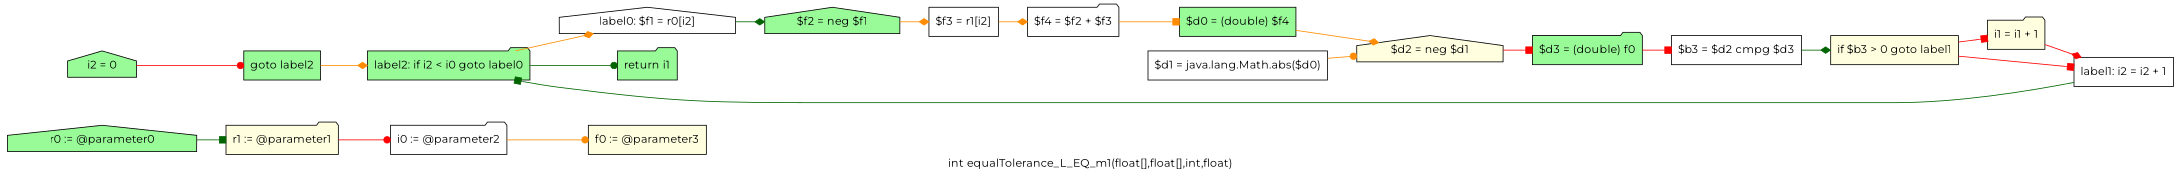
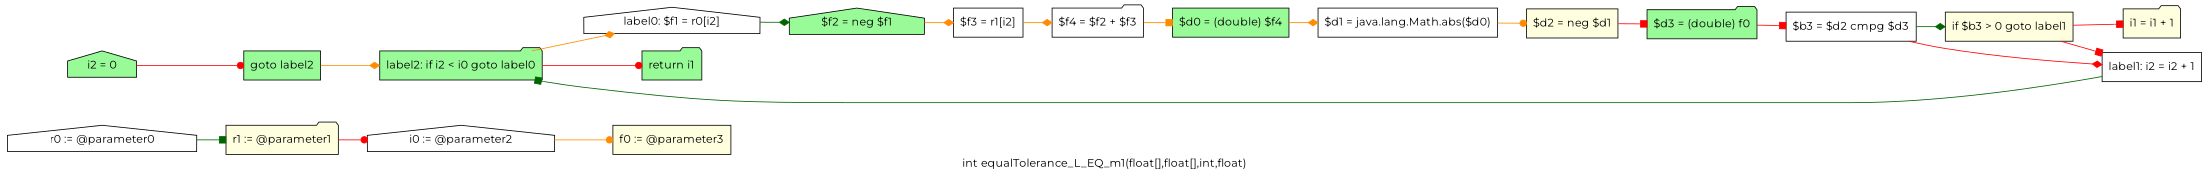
  digraph {
    fontname=Montserrat
    label="int equalTolerance_L_EQ_m1(float[],float[],int,float)"
    rankdir=LR
    node [fillcolor=white fontname=Montserrat shape=box style=filled]
    edge [arrowhead=diamond color=red fontname=Montserrat]
-   n1 [fillcolor=palegreen label="r0 := @parameter0" shape=house]
+   n1 [label="r0 := @parameter0" shape=house]
    n2 [fillcolor=lightyellow label="r1 := @parameter1" shape=folder]
-   n3 [label="i0 := @parameter2" shape=folder]
+   n3 [label="i0 := @parameter2" shape=house]
    n4 [fillcolor=lightyellow label="f0 := @parameter3"]
    n5 [fillcolor=palegreen label="i2 = 0" shape=house]
    n6 [fillcolor=palegreen label="goto label2"]
    n7 [fillcolor=palegreen label="label2: if i2 < i0 goto label0" shape=folder]
    n8 [label="label0: $f1 = r0[i2]" shape=house]
    n9 [fillcolor=palegreen label="return i1" shape=folder]
    n10 [fillcolor=palegreen label="$f2 = neg $f1" shape=house]
    n11 [label="$f3 = r1[i2]"]
    n12 [label="$f4 = $f2 + $f3" shape=folder]
    n13 [fillcolor=palegreen label="$d0 = (double) $f4"]
    n14 [label="$d1 = java.lang.Math.abs($d0)"]
-   n15 [fillcolor=lightyellow label="$d2 = neg $d1" shape=house]
+   n15 [fillcolor=lightyellow label="$d2 = neg $d1"]
    n16 [fillcolor=palegreen label="$d3 = (double) f0" shape=folder]
    n17 [label="$b3 = $d2 cmpg $d3"]
    n18 [fillcolor=lightyellow label="if $b3 > 0 goto label1"]
    n19 [fillcolor=lightyellow label="i1 = i1 + 1" shape=folder]
    n20 [label="label1: i2 = i2 + 1"]
    n1 -> n2 [arrowhead=box color=darkgreen]
    n2 -> n3 [arrowhead=dot]
    n3 -> n4 [arrowhead=dot color=darkorange]
    n5 -> n6 [arrowhead=dot]
    n6 -> n7 [color=darkorange]
    n7 -> n8 [color=darkorange]
-   n7 -> n9 [arrowhead=dot color=darkgreen]
+   n7 -> n9 [arrowhead=dot]
    n8 -> n10 [color=darkgreen]
    n10 -> n11 [color=darkorange]
    n11 -> n12 [color=darkorange]
    n12 -> n13 [arrowhead=box color=darkorange]
-   n13 -> n15 [color=darkorange]
+   n13 -> n14 [color=darkorange]
    n14 -> n15 [arrowhead=dot color=darkorange]
    n15 -> n16 [arrowhead=box]
    n16 -> n17 [arrowhead=box]
    n17 -> n18 [color=darkgreen]
    n18 -> n19 [arrowhead=box]
    n18 -> n20 [arrowhead=box]
-   n19 -> n20
+   n17 -> n20
    n20 -> n7 [arrowhead=box color=darkgreen]
  }
